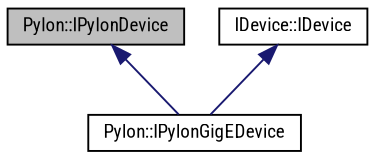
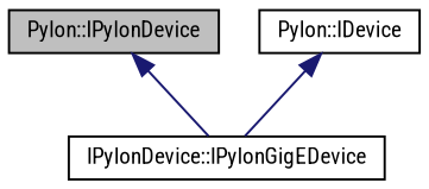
  digraph {
    fontname="Roboto Condensed"
    node [color=black fillcolor=white fontname="Roboto Condensed" fontsize=10 shape=record style=filled]
    edge [color=midnightblue dir=back fontname="Roboto Condensed" fontsize=10 labelfontname=Helvetica labelfontsize=10 style=solid]
    n1 [fillcolor=grey75 fontcolor=black height=0.2 label="Pylon::IPylonDevice" width=0.4]
-   n2 [height=0.2 label="Pylon::IPylonGigEDevice" width=0.4]
-   n3 [height=0.2 label="IDevice::IDevice" width=0.4]
+   n2 [height=0.2 label="IPylonDevice::IPylonGigEDevice" width=0.4]
+   n3 [height=0.2 label="Pylon::IDevice" width=0.4]
    n1 -> n2
    n3 -> n2
  }
